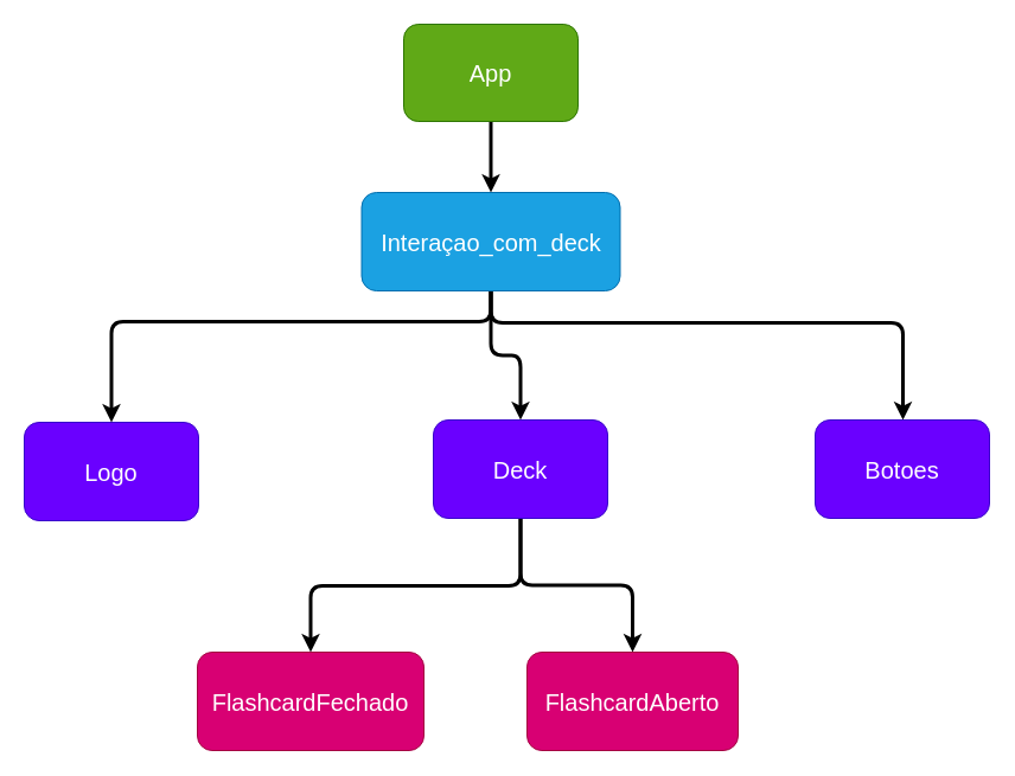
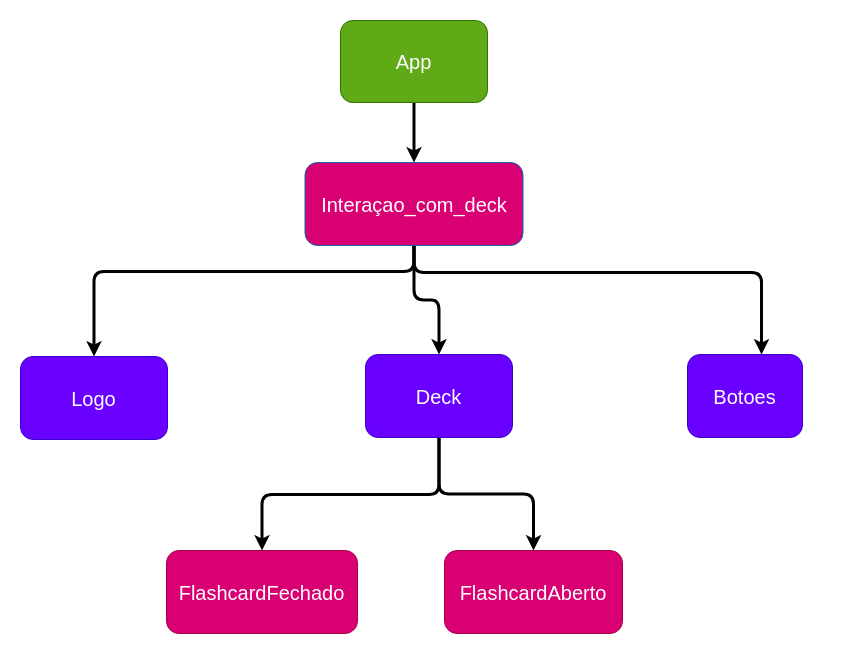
  <mxCell id="0" />
  <mxCell id="1" parent="0" />
  <mxCell id="2" value="" style="edgeStyle=none;html=1;fontSize=20;strokeColor=#000000;strokeWidth=3;" edge="1" parent="1" source="3" target="8"><mxGeometry relative="1" as="geometry" /></mxCell>
  <mxCell id="3" value="&lt;font style=&quot;font-size: 20px&quot;&gt;App&lt;/font&gt;" style="rounded=1;whiteSpace=wrap;html=1;fillColor=#60a917;fontColor=#ffffff;strokeColor=#2D7600;" vertex="1" parent="1"><mxGeometry x="340" y="20" width="147" height="82" as="geometry" /></mxCell>
  <mxCell id="4" value="&lt;font style=&quot;font-size: 20px&quot;&gt;Logo&lt;/font&gt;" style="rounded=1;whiteSpace=wrap;html=1;fillColor=#6a00ff;fontColor=#ffffff;strokeColor=#3700CC;" vertex="1" parent="1"><mxGeometry x="20" y="356" width="147" height="83" as="geometry" /></mxCell>
  <mxCell id="5" style="edgeStyle=orthogonalEdgeStyle;html=1;entryX=0.5;entryY=0;entryDx=0;entryDy=0;fontSize=20;strokeColor=#000000;strokeWidth=3;" edge="1" parent="1" source="8" target="4"><mxGeometry relative="1" as="geometry"><Array as="points"><mxPoint x="413" y="271" /><mxPoint x="93" y="271" /></Array></mxGeometry></mxCell>
  <mxCell id="6" style="edgeStyle=orthogonalEdgeStyle;html=1;fontSize=20;strokeColor=#000000;strokeWidth=3;" edge="1" parent="1" source="8" target="9"><mxGeometry relative="1" as="geometry"><Array as="points"><mxPoint x="413" y="272" /><mxPoint x="761" y="272" /></Array></mxGeometry></mxCell>
  <mxCell id="7" value="" style="edgeStyle=orthogonalEdgeStyle;html=1;fontSize=20;strokeColor=#000000;strokeWidth=3;" edge="1" parent="1" source="8" target="12"><mxGeometry relative="1" as="geometry" /></mxCell>
- <mxCell id="8" value="&lt;font style=&quot;font-size: 20px&quot;&gt;Interaçao_com_deck&lt;/font&gt;" style="rounded=1;whiteSpace=wrap;html=1;fillColor=#1ba1e2;fontColor=#ffffff;strokeColor=#006EAF;" vertex="1" parent="1"><mxGeometry x="304.5" y="162" width="218" height="83" as="geometry" /></mxCell>
- <mxCell id="9" value="&lt;font style=&quot;font-size: 20px&quot;&gt;Botoes&lt;/font&gt;" style="rounded=1;whiteSpace=wrap;html=1;fillColor=#6a00ff;fontColor=#ffffff;strokeColor=#3700CC;" vertex="1" parent="1"><mxGeometry x="687" y="354" width="147" height="83" as="geometry" /></mxCell>
+ <mxCell id="8" value="&lt;font style=&quot;font-size: 20px&quot;&gt;Interaçao_com_deck&lt;/font&gt;" style="rounded=1;whiteSpace=wrap;html=1;fillColor=#d80073;fontColor=#ffffff;strokeColor=#006EAF;" vertex="1" parent="1"><mxGeometry x="304.5" y="162" width="218" height="83" as="geometry" /></mxCell>
+ <mxCell id="9" value="&lt;font style=&quot;font-size: 20px&quot;&gt;Botoes&lt;/font&gt;" style="rounded=1;whiteSpace=wrap;html=1;fillColor=#6a00ff;fontColor=#ffffff;strokeColor=#3700CC;" vertex="1" parent="1"><mxGeometry x="687" y="354" width="115" height="83" as="geometry" /></mxCell>
  <mxCell id="10" style="edgeStyle=orthogonalEdgeStyle;html=1;entryX=0.5;entryY=0;entryDx=0;entryDy=0;fontSize=20;strokeColor=#000000;strokeWidth=3;" edge="1" parent="1" source="12" target="13"><mxGeometry relative="1" as="geometry" /></mxCell>
  <mxCell id="11" style="edgeStyle=elbowEdgeStyle;html=1;exitX=0.5;exitY=1;exitDx=0;exitDy=0;fontSize=20;strokeColor=#000000;strokeWidth=3;elbow=vertical;" edge="1" parent="1" source="12" target="14"><mxGeometry relative="1" as="geometry" /></mxCell>
  <mxCell id="12" value="&lt;span style=&quot;font-size: 20px&quot;&gt;Deck&lt;/span&gt;" style="rounded=1;whiteSpace=wrap;html=1;fillColor=#6a00ff;fontColor=#ffffff;strokeColor=#3700CC;" vertex="1" parent="1"><mxGeometry x="365" y="354" width="147" height="83" as="geometry" /></mxCell>
  <mxCell id="13" value="&lt;span style=&quot;font-size: 20px&quot;&gt;FlashcardAberto&lt;/span&gt;" style="rounded=1;whiteSpace=wrap;html=1;fillColor=#d80073;fontColor=#ffffff;strokeColor=#A50040;" vertex="1" parent="1"><mxGeometry x="444" y="550" width="178" height="83" as="geometry" /></mxCell>
  <mxCell id="14" value="&lt;span style=&quot;font-size: 20px&quot;&gt;FlashcardFechado&lt;/span&gt;" style="rounded=1;whiteSpace=wrap;html=1;fillColor=#d80073;fontColor=#ffffff;strokeColor=#A50040;" vertex="1" parent="1"><mxGeometry x="166" y="550" width="191" height="83" as="geometry" /></mxCell>
